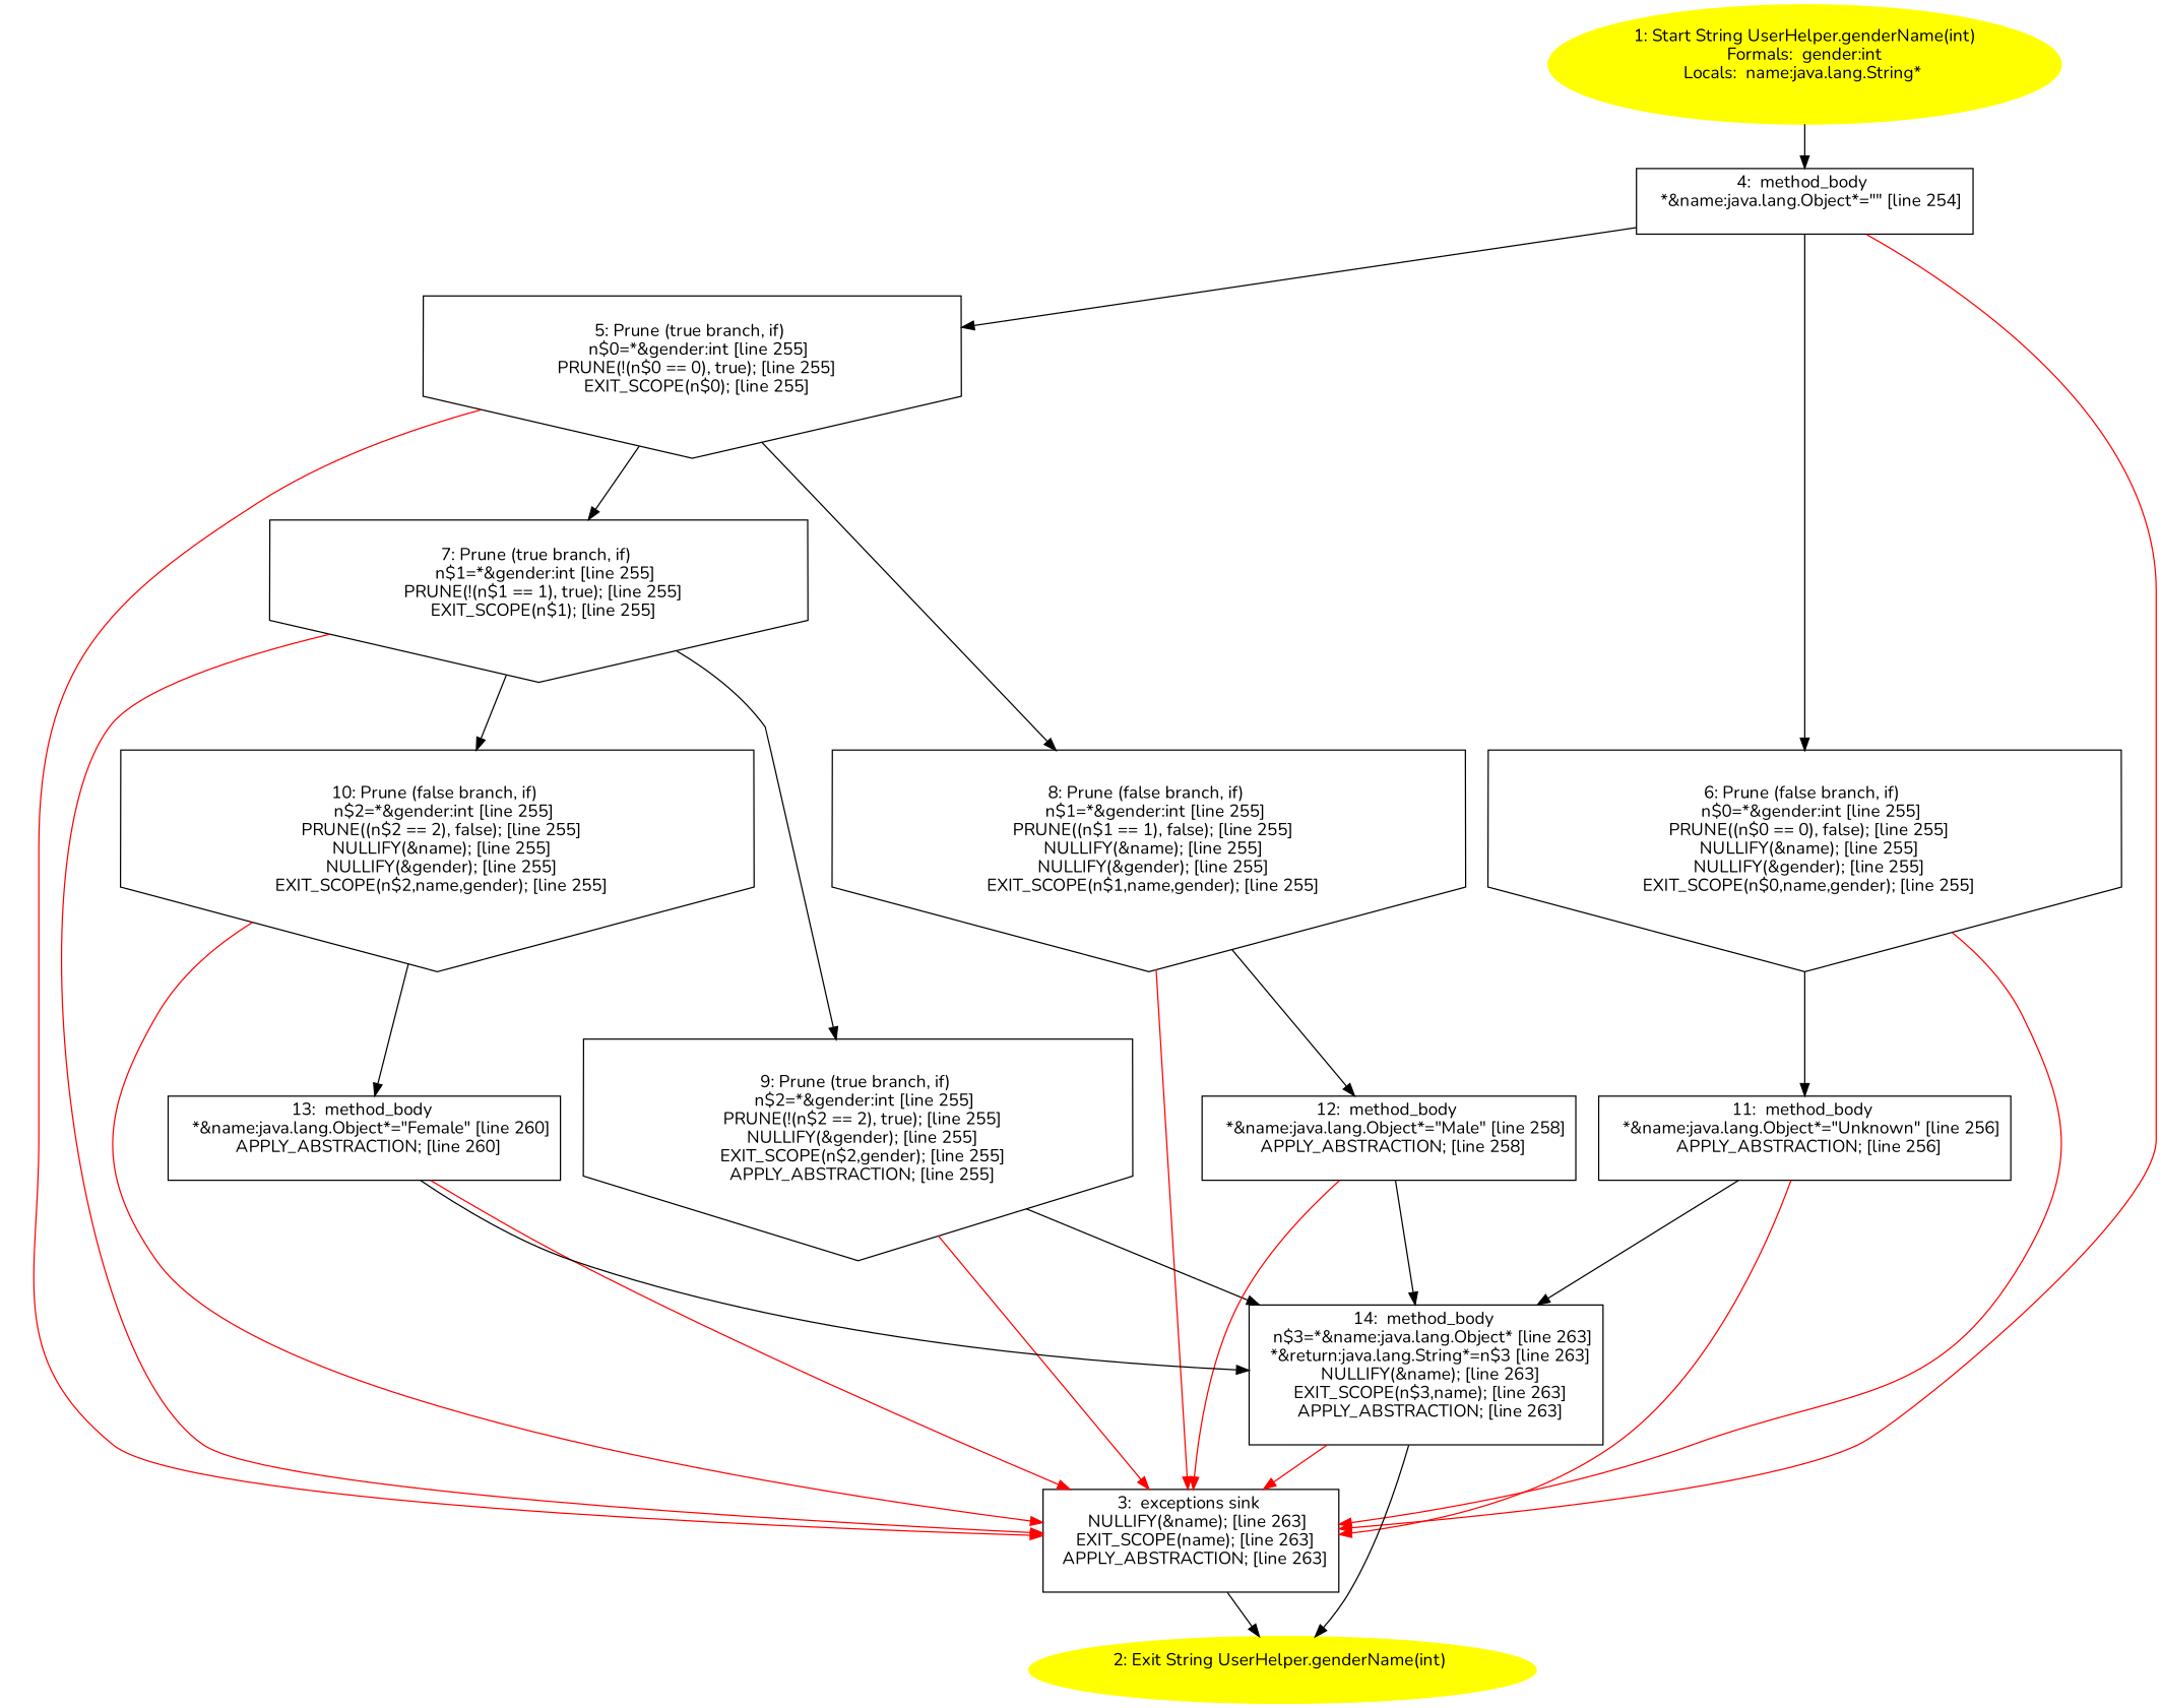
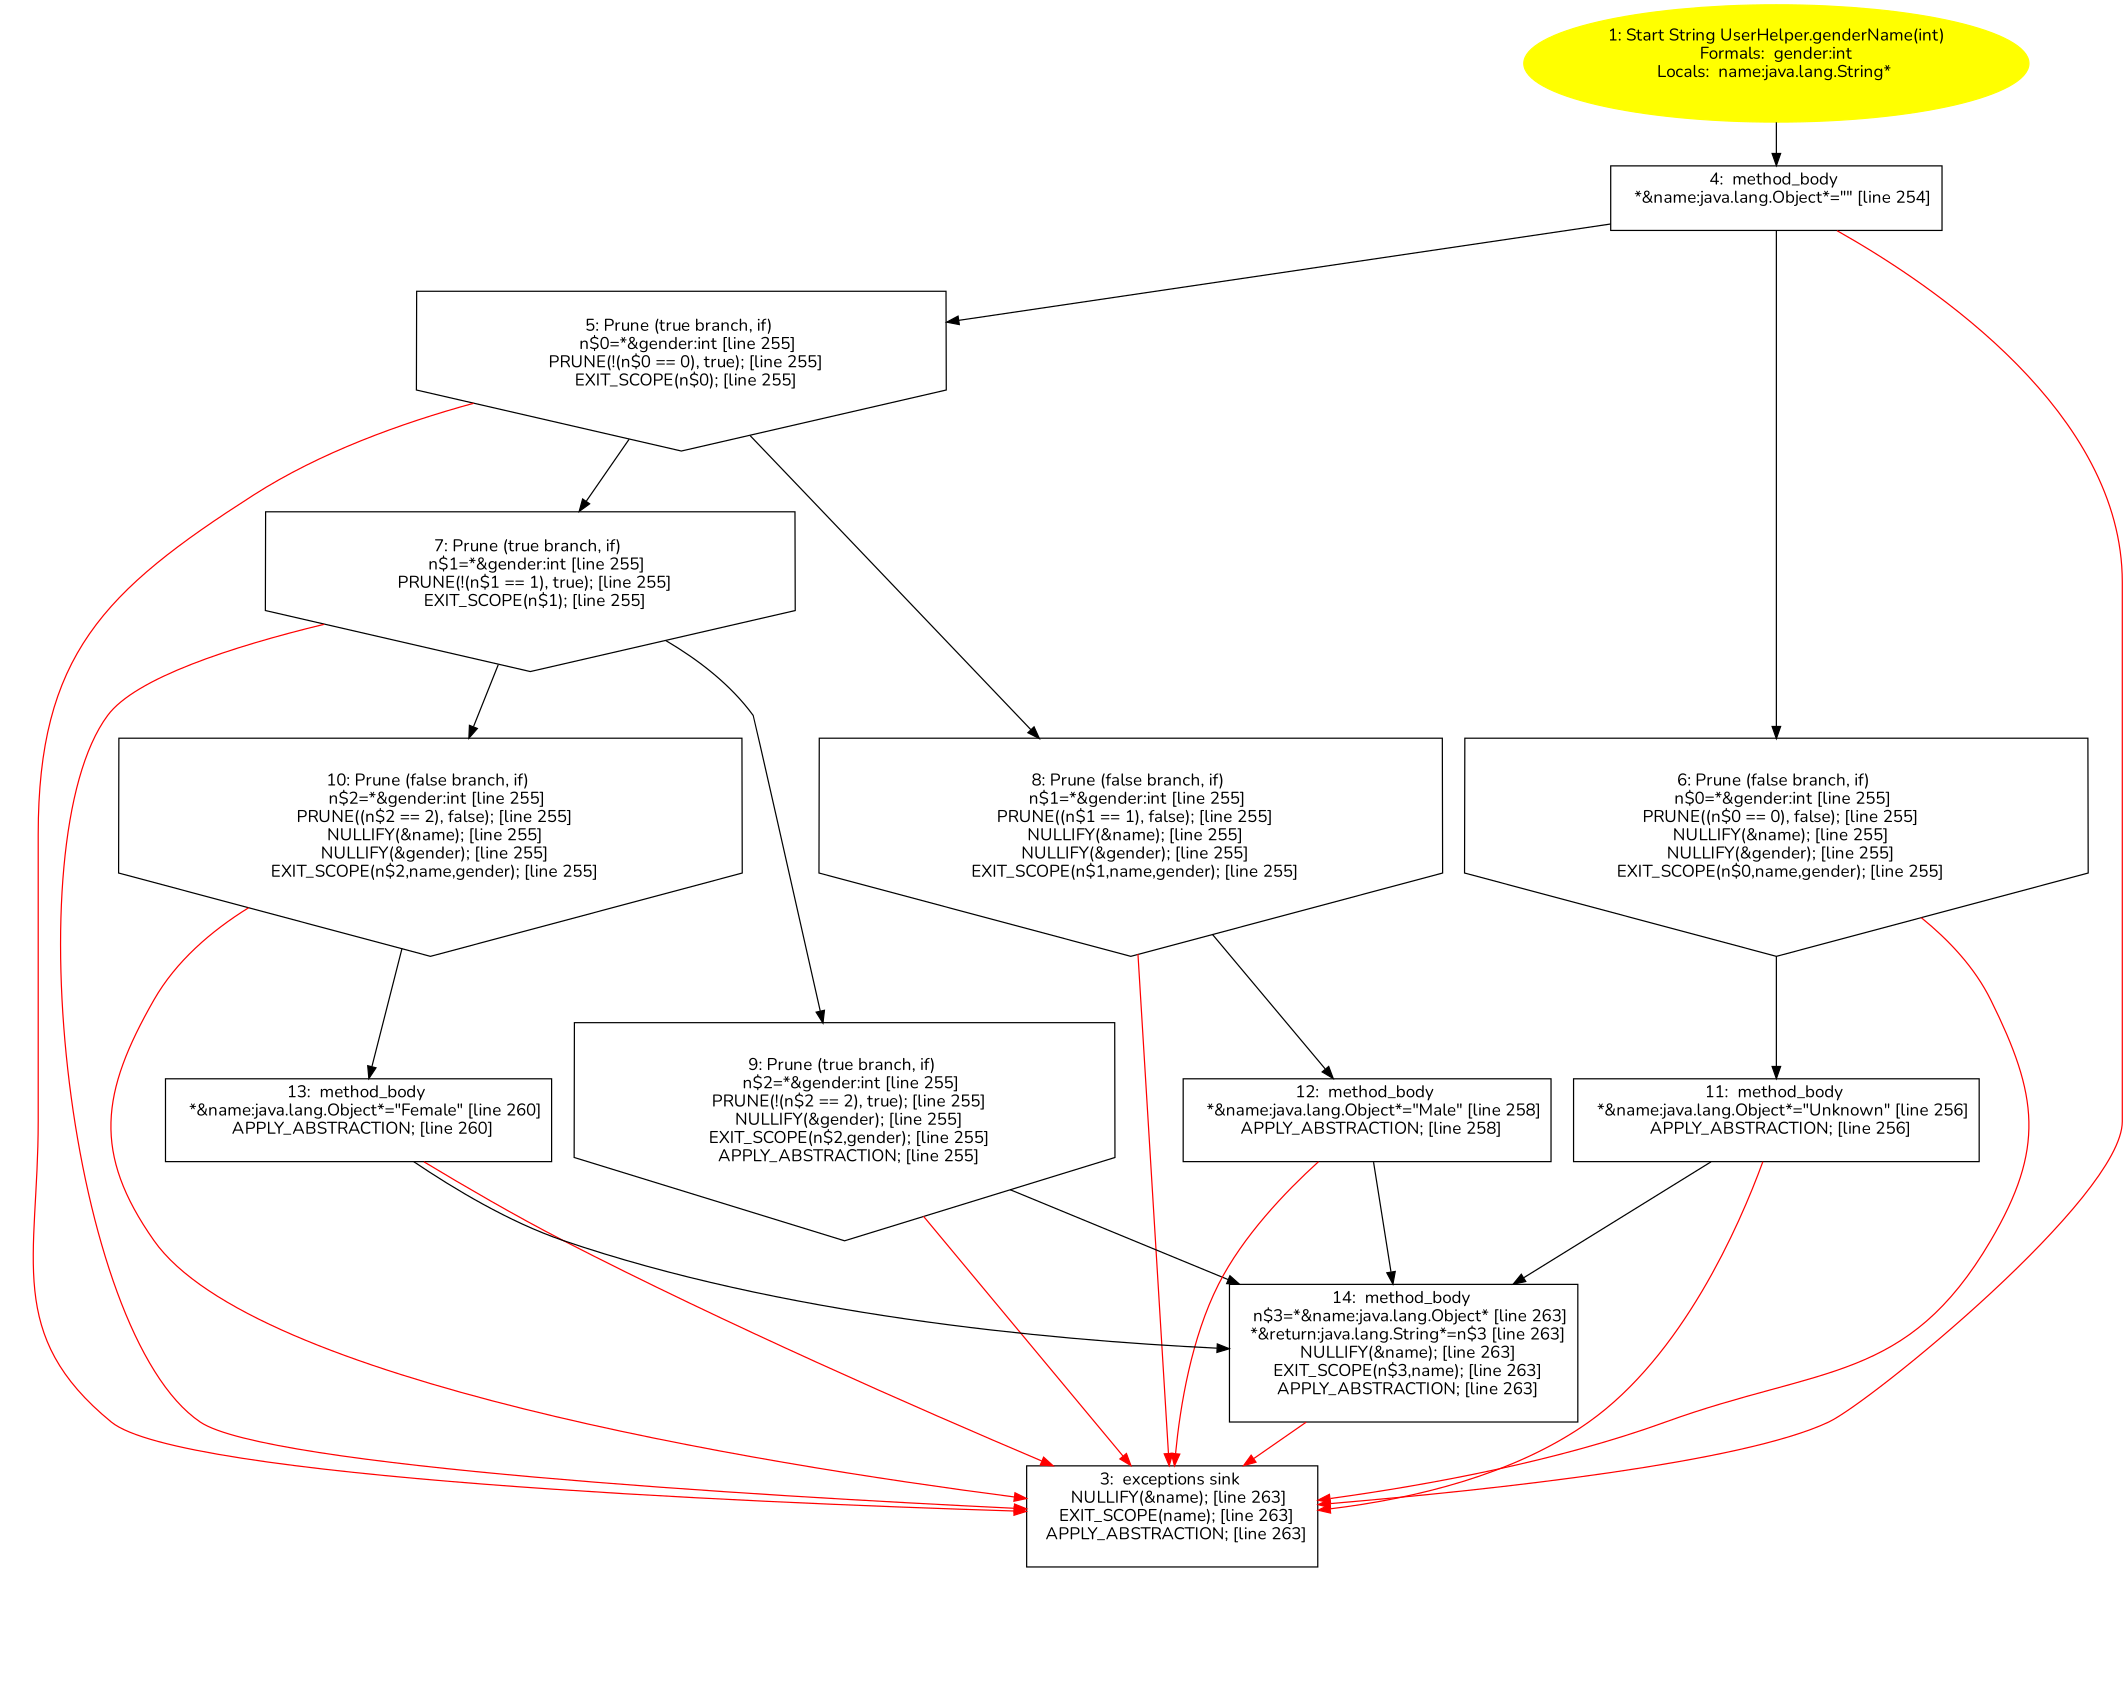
  digraph {
    fontname=Nunito
    node [fontname=Nunito shape=box]
    edge [fontname=Nunito]
    n1 [color=yellow label="1: Start String UserHelper.genderName(int)\nFormals:  gender:int\nLocals:  name:java.lang.String* \n  " style=filled shape=""]
    n2 [label="4:  method_body \n   *&name:java.lang.Object*=\"\" [line 254]\n "]
    n3 [label="3:  exceptions sink \n   NULLIFY(&name); [line 263]\n  EXIT_SCOPE(name); [line 263]\n  APPLY_ABSTRACTION; [line 263]\n "]
    n4 [label="5: Prune (true branch, if) \n   n$0=*&gender:int [line 255]\n  PRUNE(!(n$0 == 0), true); [line 255]\n  EXIT_SCOPE(n$0); [line 255]\n " shape=invhouse]
    n5 [label="6: Prune (false branch, if) \n   n$0=*&gender:int [line 255]\n  PRUNE((n$0 == 0), false); [line 255]\n  NULLIFY(&name); [line 255]\n  NULLIFY(&gender); [line 255]\n  EXIT_SCOPE(n$0,name,gender); [line 255]\n " shape=invhouse]
-   n6 [color=yellow label="2: Exit String UserHelper.genderName(int) \n  " style=filled shape=""]
    n7 [label="7: Prune (true branch, if) \n   n$1=*&gender:int [line 255]\n  PRUNE(!(n$1 == 1), true); [line 255]\n  EXIT_SCOPE(n$1); [line 255]\n " shape=invhouse]
    n8 [label="8: Prune (false branch, if) \n   n$1=*&gender:int [line 255]\n  PRUNE((n$1 == 1), false); [line 255]\n  NULLIFY(&name); [line 255]\n  NULLIFY(&gender); [line 255]\n  EXIT_SCOPE(n$1,name,gender); [line 255]\n " shape=invhouse]
    n9 [label="11:  method_body \n   *&name:java.lang.Object*=\"Unknown\" [line 256]\n  APPLY_ABSTRACTION; [line 256]\n "]
    n10 [label="9: Prune (true branch, if) \n   n$2=*&gender:int [line 255]\n  PRUNE(!(n$2 == 2), true); [line 255]\n  NULLIFY(&gender); [line 255]\n  EXIT_SCOPE(n$2,gender); [line 255]\n  APPLY_ABSTRACTION; [line 255]\n " shape=invhouse]
    n11 [label="10: Prune (false branch, if) \n   n$2=*&gender:int [line 255]\n  PRUNE((n$2 == 2), false); [line 255]\n  NULLIFY(&name); [line 255]\n  NULLIFY(&gender); [line 255]\n  EXIT_SCOPE(n$2,name,gender); [line 255]\n " shape=invhouse]
    n12 [label="12:  method_body \n   *&name:java.lang.Object*=\"Male\" [line 258]\n  APPLY_ABSTRACTION; [line 258]\n "]
    n13 [label="14:  method_body \n   n$3=*&name:java.lang.Object* [line 263]\n  *&return:java.lang.String*=n$3 [line 263]\n  NULLIFY(&name); [line 263]\n  EXIT_SCOPE(n$3,name); [line 263]\n  APPLY_ABSTRACTION; [line 263]\n "]
    n14 [label="13:  method_body \n   *&name:java.lang.Object*=\"Female\" [line 260]\n  APPLY_ABSTRACTION; [line 260]\n "]
    n1 -> n2
    n2 -> n3 [color=red]
    n2 -> n4
    n2 -> n5
-   n3 -> n6
    n4 -> n3 [color=red]
    n4 -> n7
    n4 -> n8
    n5 -> n3 [color=red]
    n5 -> n9
    n7 -> n3 [color=red]
    n7 -> n10
    n7 -> n11
    n8 -> n3 [color=red]
    n8 -> n12
    n9 -> n3 [color=red]
    n9 -> n13
    n10 -> n3 [color=red]
    n10 -> n13
    n11 -> n3 [color=red]
    n11 -> n14
    n12 -> n3 [color=red]
    n12 -> n13
    n13 -> n3 [color=red]
-   n13 -> n6
    n14 -> n3 [color=red]
    n14 -> n13
  }
